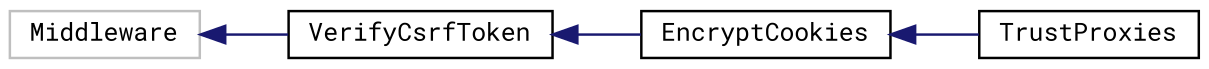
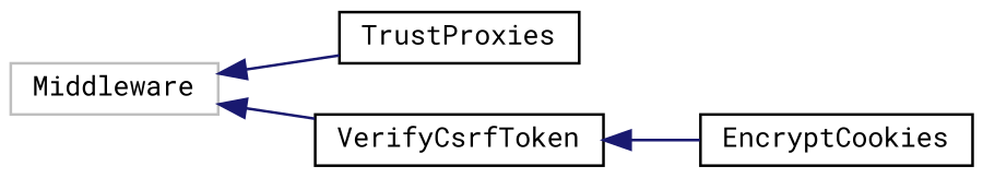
  digraph {
    fontname="Roboto Mono"
    rankdir=LR
    node [color=black fillcolor=white fontname="Roboto Mono" fontsize=10 shape=record style=filled]
    edge [color=midnightblue dir=back fontname="Roboto Mono" fontsize=10 labelfontname=Helvetica labelfontsize=10 style=solid]
    n1 [color=grey75 height=0.2 label=Middleware width=0.4]
    n2 [height=0.2 label=TrustProxies width=0.4]
    n3 [height=0.2 label=VerifyCsrfToken width=0.4]
    n4 [height=0.2 label=EncryptCookies width=0.4]
-   n4 -> n2
+   n1 -> n2
    n1 -> n3
    n3 -> n4
  }
